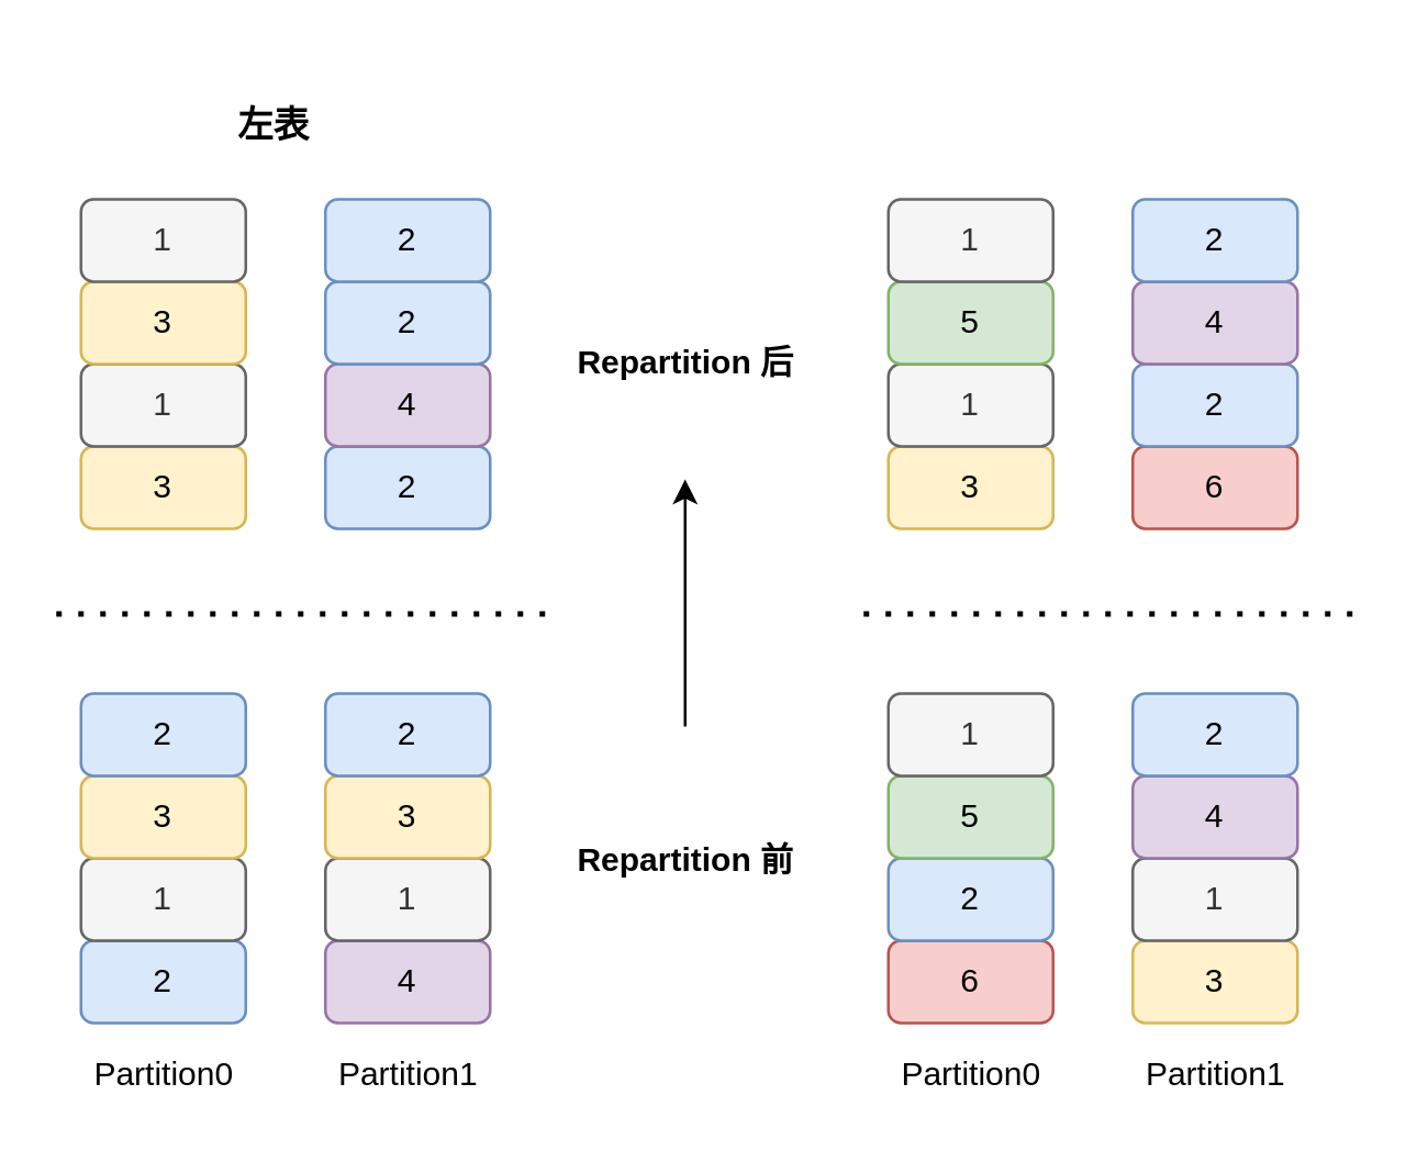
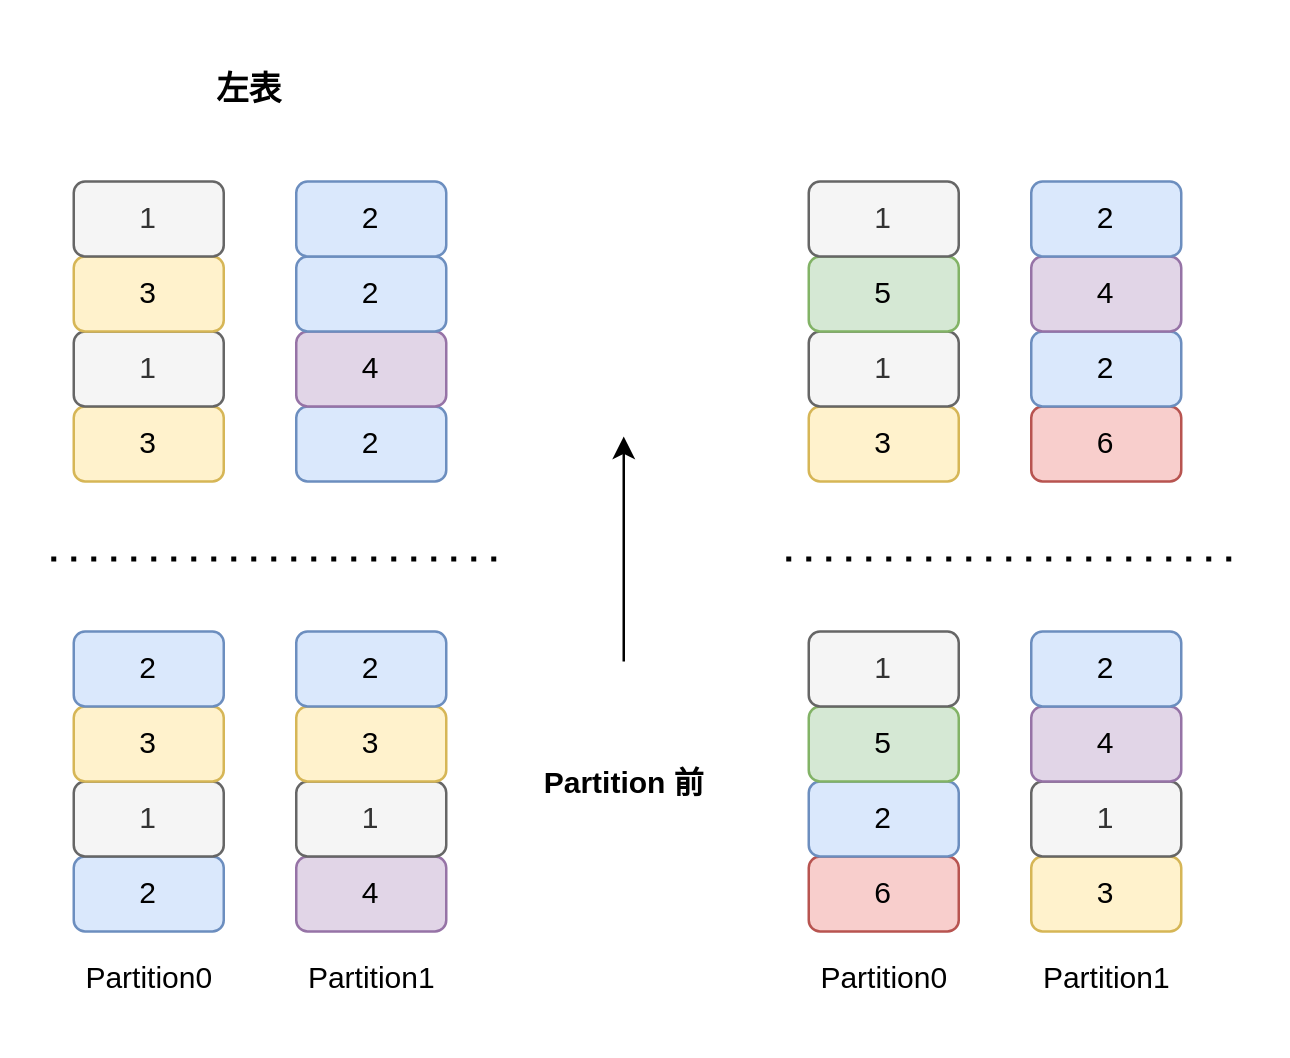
  <mxCell id="0" />
  <mxCell id="1" parent="0" />
  <mxCell id="2" value="2" style="rounded=1;whiteSpace=wrap;html=1;fillColor=#dae8fc;strokeColor=#6c8ebf;" parent="1" vertex="1"><mxGeometry x="29" y="342" width="60" height="30" as="geometry" /></mxCell>
  <mxCell id="3" value="1" style="rounded=1;whiteSpace=wrap;html=1;fillColor=#f5f5f5;strokeColor=#666666;fontColor=#333333;" parent="1" vertex="1"><mxGeometry x="29" y="312" width="60" height="30" as="geometry" /></mxCell>
  <mxCell id="4" value="3" style="rounded=1;whiteSpace=wrap;html=1;fillColor=#fff2cc;strokeColor=#d6b656;" parent="1" vertex="1"><mxGeometry x="29" y="282" width="60" height="30" as="geometry" /></mxCell>
  <mxCell id="5" value="2" style="rounded=1;whiteSpace=wrap;html=1;fillColor=#dae8fc;strokeColor=#6c8ebf;" parent="1" vertex="1"><mxGeometry x="29" y="252" width="60" height="30" as="geometry" /></mxCell>
  <mxCell id="6" value="4" style="rounded=1;whiteSpace=wrap;html=1;fillColor=#e1d5e7;strokeColor=#9673a6;" parent="1" vertex="1"><mxGeometry x="118" y="342" width="60" height="30" as="geometry" /></mxCell>
  <mxCell id="7" value="1" style="rounded=1;whiteSpace=wrap;html=1;fillColor=#f5f5f5;strokeColor=#666666;fontColor=#333333;" parent="1" vertex="1"><mxGeometry x="118" y="312" width="60" height="30" as="geometry" /></mxCell>
  <mxCell id="8" value="3" style="rounded=1;whiteSpace=wrap;html=1;fillColor=#fff2cc;strokeColor=#d6b656;" parent="1" vertex="1"><mxGeometry x="118" y="282" width="60" height="30" as="geometry" /></mxCell>
  <mxCell id="9" value="2" style="rounded=1;whiteSpace=wrap;html=1;fillColor=#dae8fc;strokeColor=#6c8ebf;" parent="1" vertex="1"><mxGeometry x="118" y="252" width="60" height="30" as="geometry" /></mxCell>
  <mxCell id="10" value="" style="endArrow=none;dashed=1;html=1;dashPattern=1 3;strokeWidth=2;" parent="1" edge="1"><mxGeometry width="50" height="50" relative="1" as="geometry"><mxPoint x="20" y="223" as="sourcePoint" /><mxPoint x="200" y="223" as="targetPoint" /></mxGeometry></mxCell>
  <mxCell id="11" value="3" style="rounded=1;whiteSpace=wrap;html=1;fillColor=#fff2cc;strokeColor=#d6b656;" parent="1" vertex="1"><mxGeometry x="29" y="162" width="60" height="30" as="geometry" /></mxCell>
  <mxCell id="12" value="1" style="rounded=1;whiteSpace=wrap;html=1;fillColor=#f5f5f5;strokeColor=#666666;fontColor=#333333;" parent="1" vertex="1"><mxGeometry x="29" y="132" width="60" height="30" as="geometry" /></mxCell>
  <mxCell id="13" value="3" style="rounded=1;whiteSpace=wrap;html=1;fillColor=#fff2cc;strokeColor=#d6b656;" parent="1" vertex="1"><mxGeometry x="29" y="102" width="60" height="30" as="geometry" /></mxCell>
  <mxCell id="14" value="1" style="rounded=1;whiteSpace=wrap;html=1;fillColor=#f5f5f5;strokeColor=#666666;fontColor=#333333;" parent="1" vertex="1"><mxGeometry x="29" y="72" width="60" height="30" as="geometry" /></mxCell>
  <mxCell id="15" value="2" style="rounded=1;whiteSpace=wrap;html=1;fillColor=#dae8fc;strokeColor=#6c8ebf;" parent="1" vertex="1"><mxGeometry x="118" y="162" width="60" height="30" as="geometry" /></mxCell>
  <mxCell id="16" value="4" style="rounded=1;whiteSpace=wrap;html=1;fillColor=#e1d5e7;strokeColor=#9673a6;" parent="1" vertex="1"><mxGeometry x="118" y="132" width="60" height="30" as="geometry" /></mxCell>
  <mxCell id="17" value="2" style="rounded=1;whiteSpace=wrap;html=1;fillColor=#dae8fc;strokeColor=#6c8ebf;" parent="1" vertex="1"><mxGeometry x="118" y="102" width="60" height="30" as="geometry" /></mxCell>
  <mxCell id="18" value="2" style="rounded=1;whiteSpace=wrap;html=1;fillColor=#dae8fc;strokeColor=#6c8ebf;" parent="1" vertex="1"><mxGeometry x="118" y="72" width="60" height="30" as="geometry" /></mxCell>
- <mxCell id="19" value="Repartition 后" style="text;html=1;align=center;verticalAlign=middle;resizable=0;points=[];autosize=1;strokeColor=none;fontStyle=1" parent="1" vertex="1"><mxGeometry x="199" y="117" width="100" height="30" as="geometry" /></mxCell>
- <mxCell id="20" value="Repartition 前" style="text;html=1;align=center;verticalAlign=middle;resizable=0;points=[];autosize=1;strokeColor=none;fontStyle=1" parent="1" vertex="1"><mxGeometry x="199" y="298" width="100" height="30" as="geometry" /></mxCell>
+ <mxCell id="20" value="Partition 前" style="text;html=1;align=center;verticalAlign=middle;resizable=0;points=[];autosize=1;strokeColor=none;fontStyle=1" parent="1" vertex="1"><mxGeometry x="199" y="298" width="100" height="30" as="geometry" /></mxCell>
  <mxCell id="21" value="Partition0" style="text;html=1;align=center;verticalAlign=middle;resizable=0;points=[];autosize=1;strokeColor=none;" parent="1" vertex="1"><mxGeometry x="24" y="381" width="70" height="20" as="geometry" /></mxCell>
  <mxCell id="22" value="Partition1" style="text;html=1;align=center;verticalAlign=middle;resizable=0;points=[];autosize=1;strokeColor=none;" parent="1" vertex="1"><mxGeometry x="113" y="381" width="70" height="20" as="geometry" /></mxCell>
- <mxCell id="23" value="左表" style="text;html=1;align=center;verticalAlign=middle;resizable=0;points=[];autosize=1;strokeColor=none;fillColor=none;fontStyle=1;fontSize=13;" parent="1" vertex="1"><mxGeometry x="74" y="30" width="50" height="30" as="geometry" /></mxCell>
+ <mxCell id="23" value="左表" style="text;html=1;align=center;verticalAlign=middle;resizable=0;points=[];autosize=1;strokeColor=none;fillColor=none;fontStyle=1;fontSize=13;" parent="1" vertex="1"><mxGeometry x="74" y="20" width="50" height="30" as="geometry" /></mxCell>
  <mxCell id="24" value="6" style="rounded=1;whiteSpace=wrap;html=1;fillColor=#f8cecc;strokeColor=#b85450;" parent="1" vertex="1"><mxGeometry x="323" y="342" width="60" height="30" as="geometry" /></mxCell>
  <mxCell id="25" value="2" style="rounded=1;whiteSpace=wrap;html=1;fillColor=#dae8fc;strokeColor=#6c8ebf;" parent="1" vertex="1"><mxGeometry x="323" y="312" width="60" height="30" as="geometry" /></mxCell>
  <mxCell id="26" value="5" style="rounded=1;whiteSpace=wrap;html=1;fillColor=#d5e8d4;strokeColor=#82b366;" parent="1" vertex="1"><mxGeometry x="323" y="282" width="60" height="30" as="geometry" /></mxCell>
  <mxCell id="27" value="1" style="rounded=1;whiteSpace=wrap;html=1;fillColor=#f5f5f5;strokeColor=#666666;fontColor=#333333;" parent="1" vertex="1"><mxGeometry x="323" y="252" width="60" height="30" as="geometry" /></mxCell>
  <mxCell id="28" value="3" style="rounded=1;whiteSpace=wrap;html=1;fillColor=#fff2cc;strokeColor=#d6b656;" parent="1" vertex="1"><mxGeometry x="412" y="342" width="60" height="30" as="geometry" /></mxCell>
  <mxCell id="29" value="1" style="rounded=1;whiteSpace=wrap;html=1;fillColor=#f5f5f5;strokeColor=#666666;fontColor=#333333;" parent="1" vertex="1"><mxGeometry x="412" y="312" width="60" height="30" as="geometry" /></mxCell>
  <mxCell id="30" value="4" style="rounded=1;whiteSpace=wrap;html=1;fillColor=#e1d5e7;strokeColor=#9673a6;" parent="1" vertex="1"><mxGeometry x="412" y="282" width="60" height="30" as="geometry" /></mxCell>
  <mxCell id="31" value="2" style="rounded=1;whiteSpace=wrap;html=1;fillColor=#dae8fc;strokeColor=#6c8ebf;" parent="1" vertex="1"><mxGeometry x="412" y="252" width="60" height="30" as="geometry" /></mxCell>
  <mxCell id="32" value="" style="endArrow=none;dashed=1;html=1;dashPattern=1 3;strokeWidth=2;" parent="1" edge="1"><mxGeometry width="50" height="50" relative="1" as="geometry"><mxPoint x="314" y="223" as="sourcePoint" /><mxPoint x="494" y="223" as="targetPoint" /></mxGeometry></mxCell>
  <mxCell id="33" value="3" style="rounded=1;whiteSpace=wrap;html=1;fillColor=#fff2cc;strokeColor=#d6b656;" parent="1" vertex="1"><mxGeometry x="323" y="162" width="60" height="30" as="geometry" /></mxCell>
  <mxCell id="34" value="1" style="rounded=1;whiteSpace=wrap;html=1;fillColor=#f5f5f5;strokeColor=#666666;fontColor=#333333;" parent="1" vertex="1"><mxGeometry x="323" y="132" width="60" height="30" as="geometry" /></mxCell>
  <mxCell id="35" value="5" style="rounded=1;whiteSpace=wrap;html=1;fillColor=#d5e8d4;strokeColor=#82b366;" parent="1" vertex="1"><mxGeometry x="323" y="102" width="60" height="30" as="geometry" /></mxCell>
  <mxCell id="36" value="1" style="rounded=1;whiteSpace=wrap;html=1;fillColor=#f5f5f5;strokeColor=#666666;fontColor=#333333;" parent="1" vertex="1"><mxGeometry x="323" y="72" width="60" height="30" as="geometry" /></mxCell>
  <mxCell id="37" value="6" style="rounded=1;whiteSpace=wrap;html=1;fillColor=#f8cecc;strokeColor=#b85450;" parent="1" vertex="1"><mxGeometry x="412" y="162" width="60" height="30" as="geometry" /></mxCell>
  <mxCell id="38" value="2" style="rounded=1;whiteSpace=wrap;html=1;fillColor=#dae8fc;strokeColor=#6c8ebf;" parent="1" vertex="1"><mxGeometry x="412" y="132" width="60" height="30" as="geometry" /></mxCell>
  <mxCell id="39" value="4" style="rounded=1;whiteSpace=wrap;html=1;fillColor=#e1d5e7;strokeColor=#9673a6;" parent="1" vertex="1"><mxGeometry x="412" y="102" width="60" height="30" as="geometry" /></mxCell>
  <mxCell id="40" value="2" style="rounded=1;whiteSpace=wrap;html=1;fillColor=#dae8fc;strokeColor=#6c8ebf;" parent="1" vertex="1"><mxGeometry x="412" y="72" width="60" height="30" as="geometry" /></mxCell>
  <mxCell id="41" value="Partition0" style="text;html=1;align=center;verticalAlign=middle;resizable=0;points=[];autosize=1;strokeColor=none;" parent="1" vertex="1"><mxGeometry x="318" y="381" width="70" height="20" as="geometry" /></mxCell>
  <mxCell id="42" value="Partition1" style="text;html=1;align=center;verticalAlign=middle;resizable=0;points=[];autosize=1;strokeColor=none;" parent="1" vertex="1"><mxGeometry x="407" y="381" width="70" height="20" as="geometry" /></mxCell>
  <mxCell id="43" value="" style="endArrow=classic;html=1;rounded=0;" edge="1" parent="1"><mxGeometry width="50" height="50" relative="1" as="geometry"><mxPoint x="249" y="264" as="sourcePoint" /><mxPoint x="249" y="174" as="targetPoint" /></mxGeometry></mxCell>
